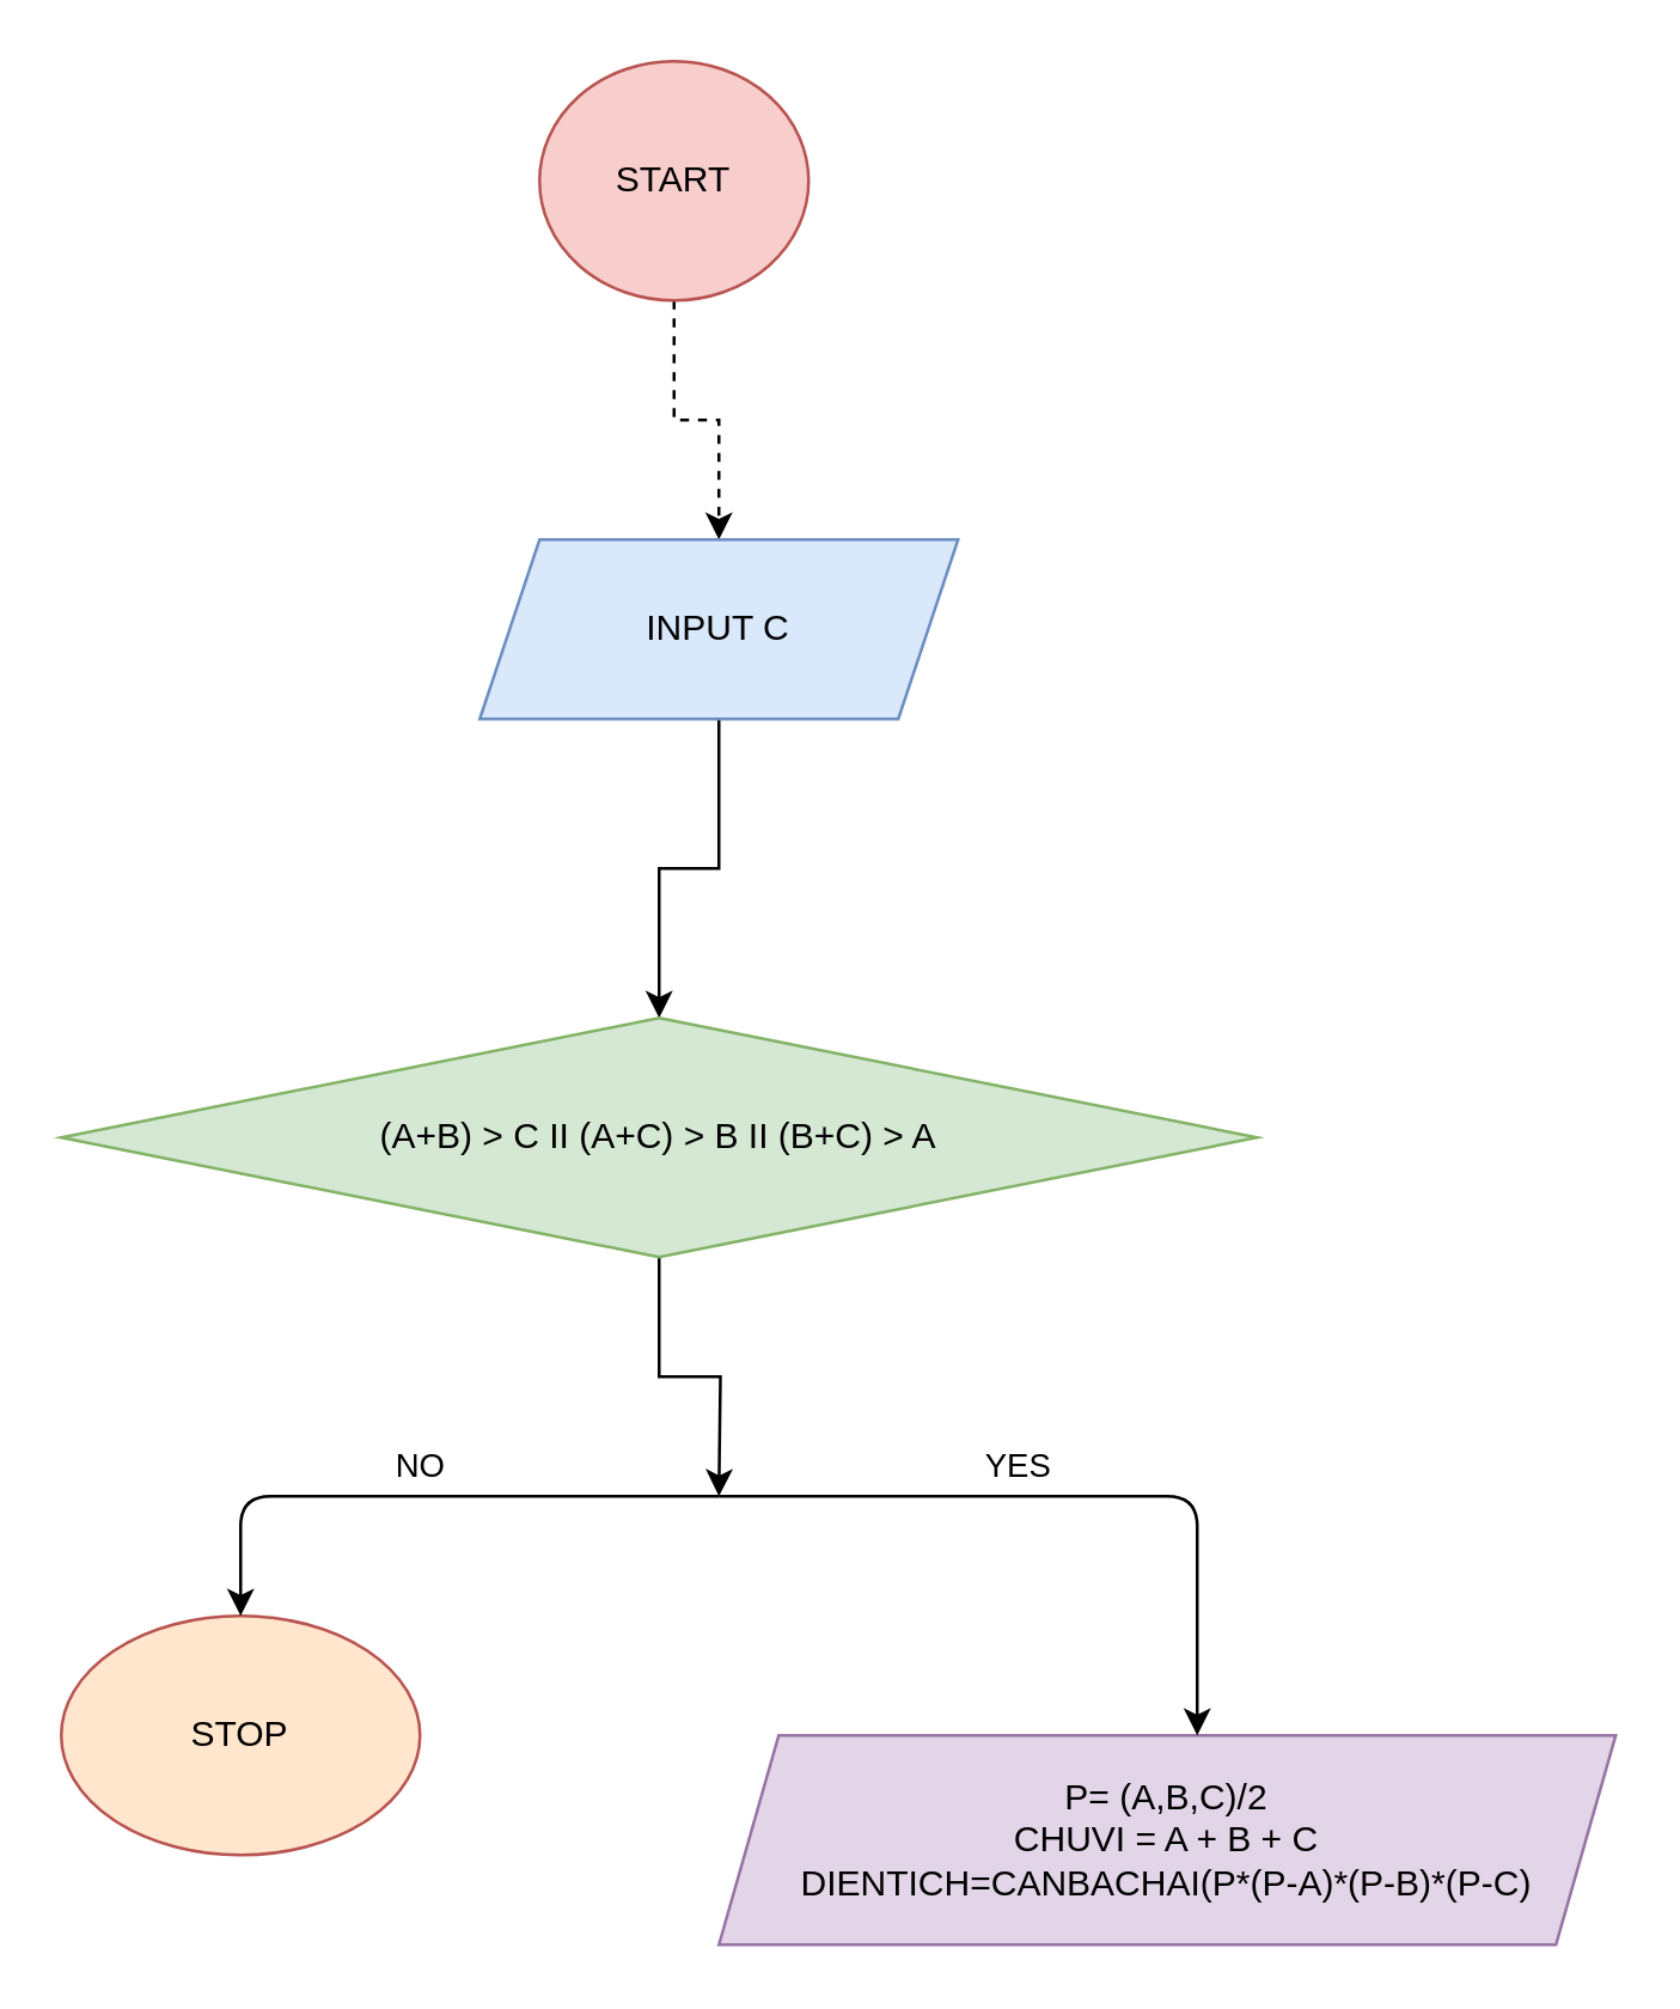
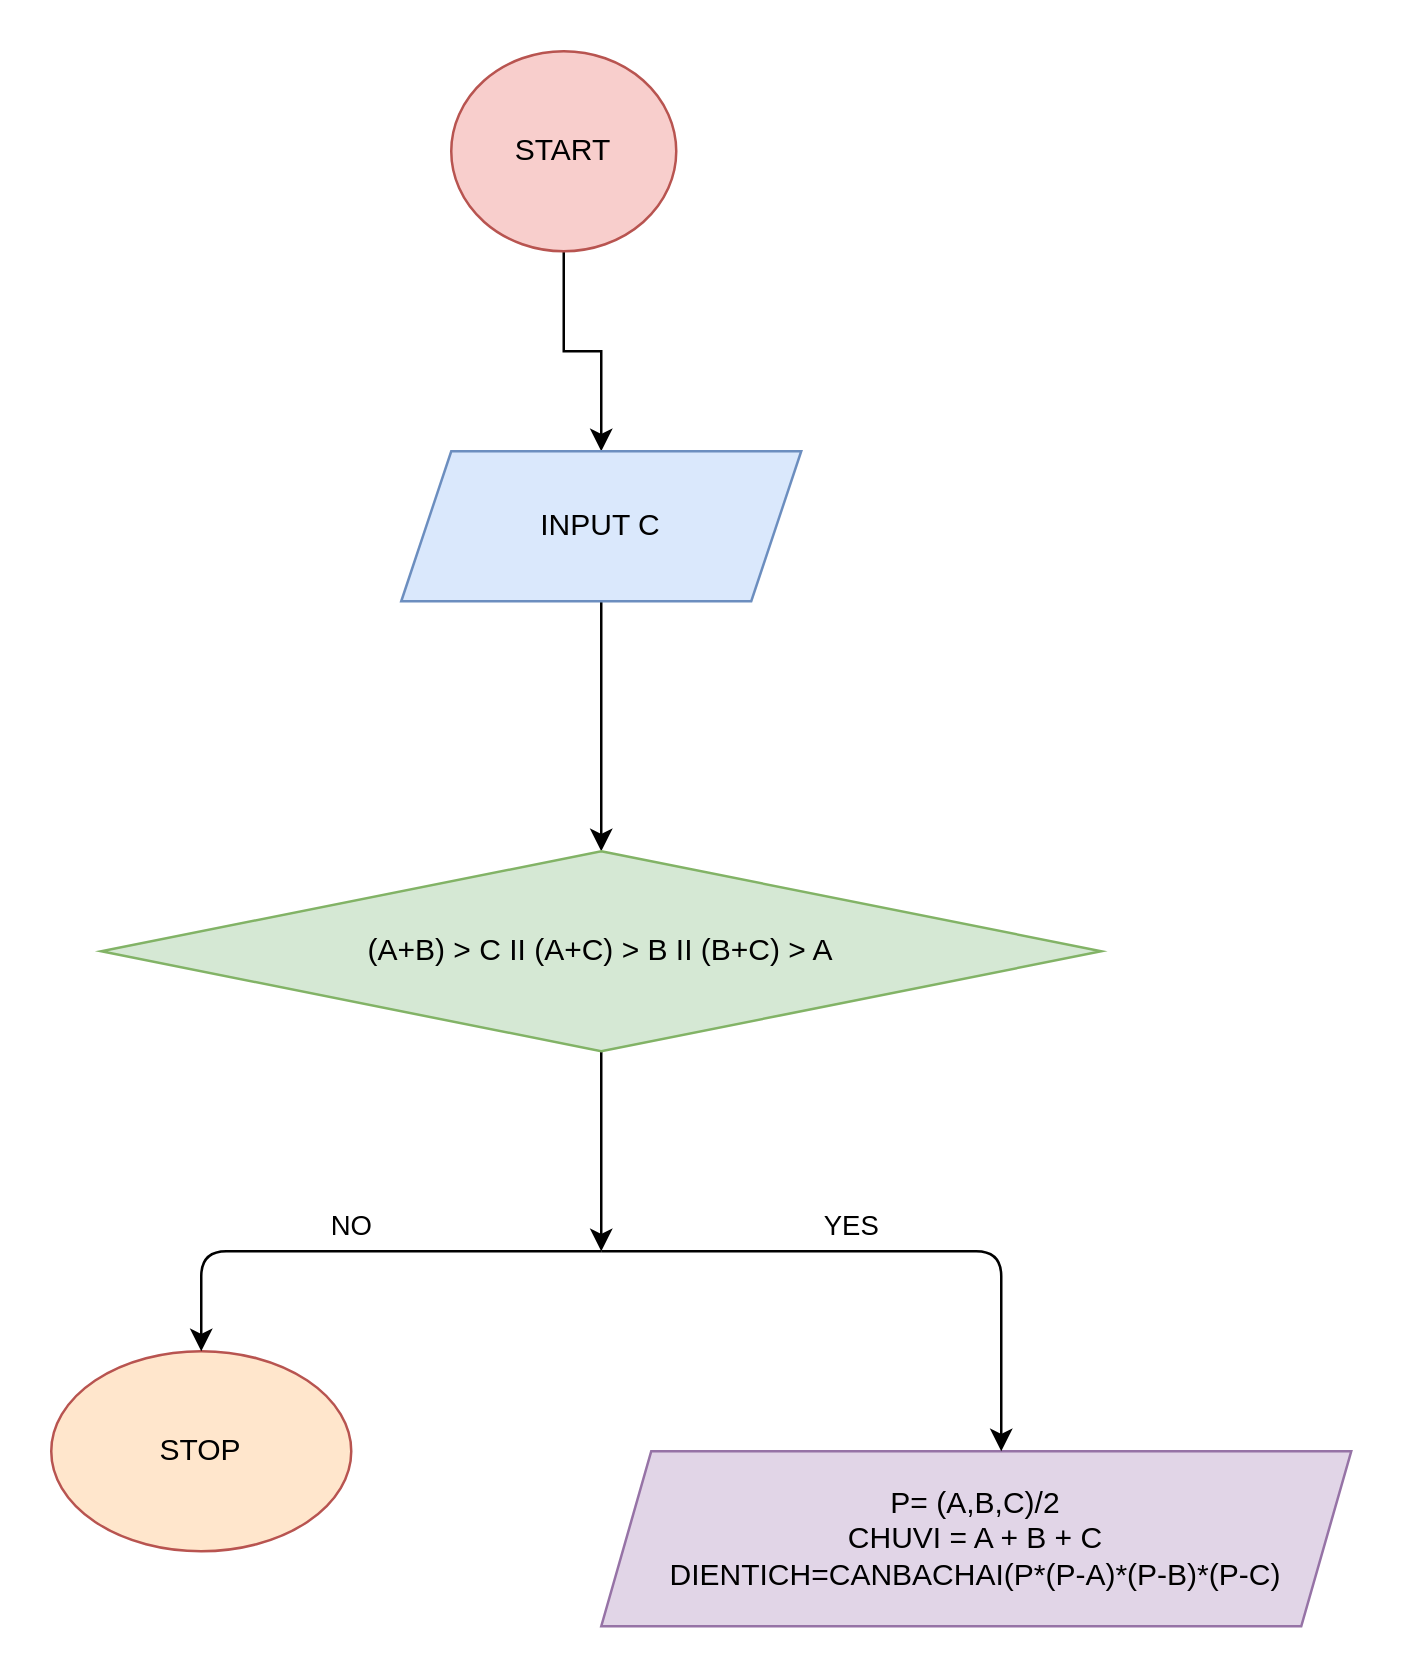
  <mxCell id="0" />
  <mxCell id="1" parent="0" />
- <mxCell id="2" style="edgeStyle=orthogonalEdgeStyle;rounded=0;orthogonalLoop=1;jettySize=auto;html=1;entryX=0.5;entryY=0;entryDx=0;entryDy=0;dashed=1;" edge="1" parent="1" source="3" target="5"><mxGeometry relative="1" as="geometry" /></mxCell>
+ <mxCell id="2" style="edgeStyle=orthogonalEdgeStyle;rounded=0;orthogonalLoop=1;jettySize=auto;html=1;entryX=0.5;entryY=0;entryDx=0;entryDy=0;" edge="1" parent="1" source="3" target="5"><mxGeometry relative="1" as="geometry" /></mxCell>
  <mxCell id="3" value="START" style="ellipse;whiteSpace=wrap;html=1;fillColor=#f8cecc;strokeColor=#b85450;" vertex="1" parent="1"><mxGeometry x="180" y="20" width="90" height="80" as="geometry" /></mxCell>
  <mxCell id="4" style="edgeStyle=orthogonalEdgeStyle;rounded=0;orthogonalLoop=1;jettySize=auto;html=1;entryX=0.5;entryY=0;entryDx=0;entryDy=0;" edge="1" parent="1" source="5" target="7"><mxGeometry relative="1" as="geometry" /></mxCell>
  <mxCell id="5" value="INPUT C" style="shape=parallelogram;perimeter=parallelogramPerimeter;whiteSpace=wrap;html=1;fixedSize=1;fillColor=#dae8fc;strokeColor=#6c8ebf;" vertex="1" parent="1"><mxGeometry x="160" y="180" width="160" height="60" as="geometry" /></mxCell>
  <mxCell id="6" style="edgeStyle=orthogonalEdgeStyle;rounded=0;orthogonalLoop=1;jettySize=auto;html=1;exitX=0.5;exitY=1;exitDx=0;exitDy=0;" edge="1" parent="1" source="7"><mxGeometry relative="1" as="geometry"><mxPoint x="240" y="500" as="targetPoint" /></mxGeometry></mxCell>
- <mxCell id="7" value="(A+B) &amp;gt; C II (A+C) &amp;gt; B II (B+C) &amp;gt; A" style="rhombus;whiteSpace=wrap;html=1;fillColor=#d5e8d4;strokeColor=#82b366;" vertex="1" parent="1"><mxGeometry x="20" y="340" width="400" height="80" as="geometry" /></mxCell>
+ <mxCell id="7" value="(A+B) &amp;gt; C II (A+C) &amp;gt; B II (B+C) &amp;gt; A" style="rhombus;whiteSpace=wrap;html=1;fillColor=#d5e8d4;strokeColor=#82b366;" vertex="1" parent="1"><mxGeometry x="40" y="340" width="400" height="80" as="geometry" /></mxCell>
  <mxCell id="8" value="STOP" style="ellipse;whiteSpace=wrap;html=1;fillColor=#ffe6cc;strokeColor=#b85450;" vertex="1" parent="1"><mxGeometry x="20" y="540" width="120" height="80" as="geometry" /></mxCell>
  <mxCell id="9" value="P= (A,B,C)/2&lt;br&gt;CHUVI = A + B + C&lt;br&gt;DIENTICH=CANBACHAI(P*(P-A)*(P-B)*(P-C)" style="shape=parallelogram;perimeter=parallelogramPerimeter;whiteSpace=wrap;html=1;fixedSize=1;fillColor=#e1d5e7;strokeColor=#9673a6;" vertex="1" parent="1"><mxGeometry x="240" y="580" width="300" height="70" as="geometry" /></mxCell>
  <mxCell id="10" value="NO" style="endArrow=classic;html=1;entryX=0.5;entryY=0;entryDx=0;entryDy=0;" edge="1" parent="1" target="8"><mxGeometry y="-10" width="50" height="50" relative="1" as="geometry"><mxPoint x="240" y="500" as="sourcePoint" /><mxPoint x="240" y="580" as="targetPoint" /><Array as="points"><mxPoint x="80" y="500" /></Array><mxPoint as="offset" /></mxGeometry></mxCell>
  <mxCell id="11" value="YES" style="endArrow=classic;html=1;" edge="1" parent="1"><mxGeometry x="-0.167" y="10" width="50" height="50" relative="1" as="geometry"><mxPoint x="240" y="500" as="sourcePoint" /><mxPoint x="400" y="580" as="targetPoint" /><Array as="points"><mxPoint x="400" y="500" /></Array><mxPoint as="offset" /></mxGeometry></mxCell>
